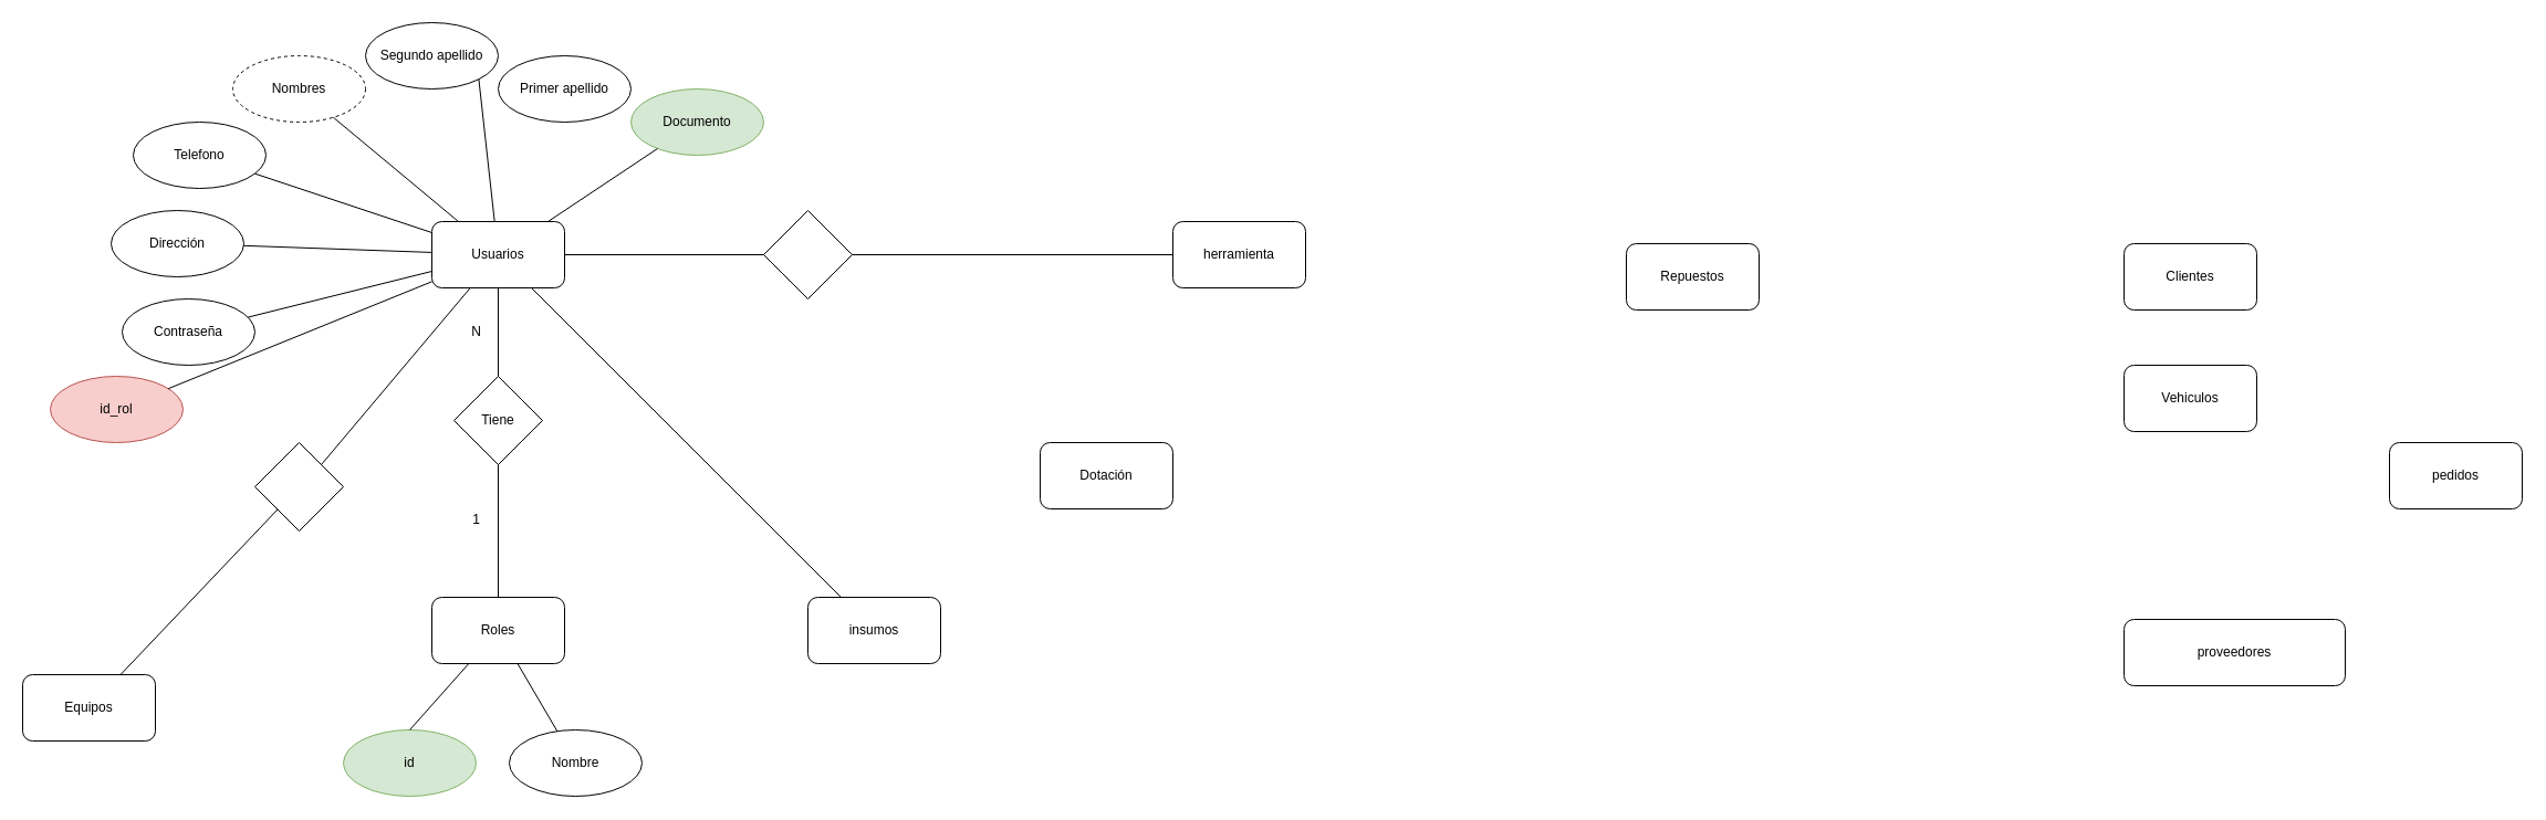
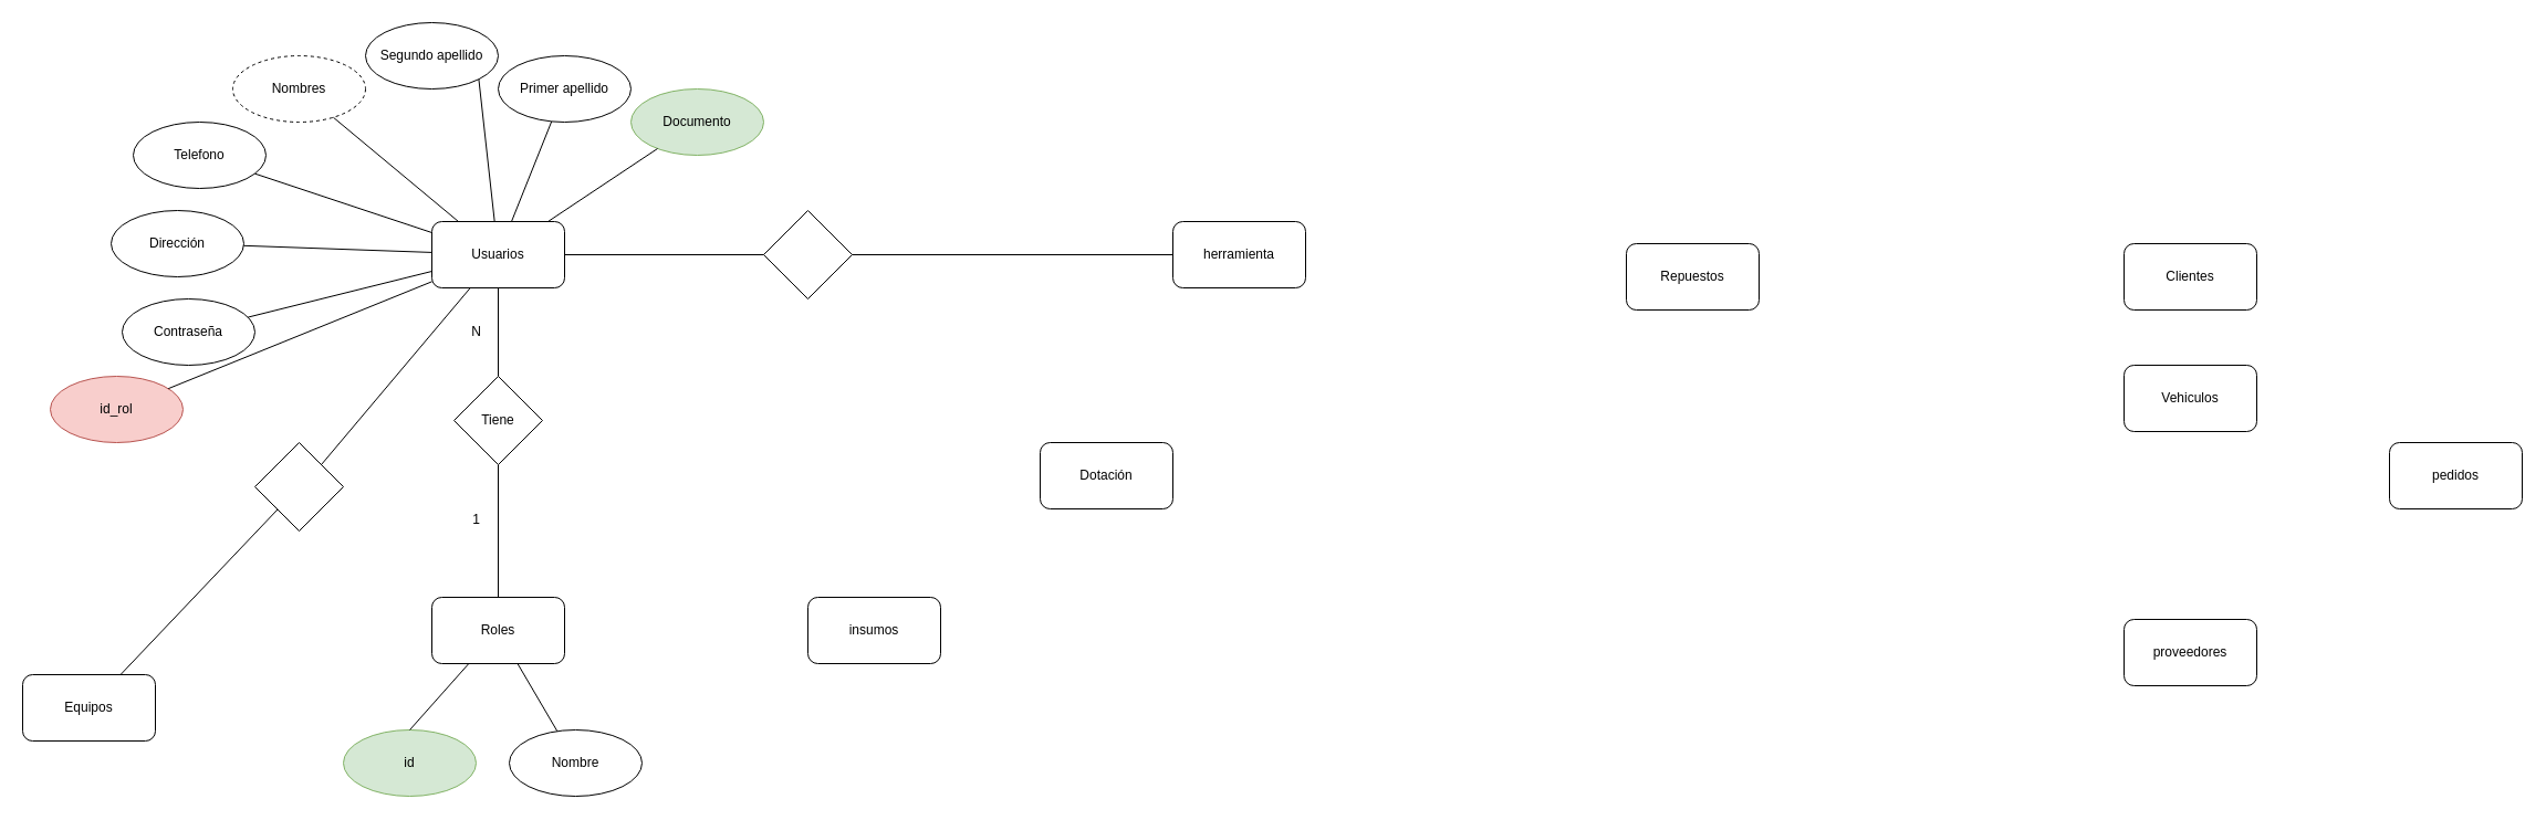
  <mxCell id="0" />
  <mxCell id="1" parent="0" />
  <mxCell id="2" value="Usuarios" style="rounded=1;whiteSpace=wrap;html=1;" vertex="1" parent="1"><mxGeometry x="390" y="200" width="120" height="60" as="geometry" /></mxCell>
  <mxCell id="3" value="Roles" style="rounded=1;whiteSpace=wrap;html=1;" vertex="1" parent="1"><mxGeometry x="390" y="540" width="120" height="60" as="geometry" /></mxCell>
  <mxCell id="4" value="Equipos" style="rounded=1;whiteSpace=wrap;html=1;" vertex="1" parent="1"><mxGeometry x="20" y="610" width="120" height="60" as="geometry" /></mxCell>
  <mxCell id="5" value="Dotación" style="rounded=1;whiteSpace=wrap;html=1;" vertex="1" parent="1"><mxGeometry x="940" y="400" width="120" height="60" as="geometry" /></mxCell>
  <mxCell id="6" value="insumos" style="rounded=1;whiteSpace=wrap;html=1;" vertex="1" parent="1"><mxGeometry x="730" y="540" width="120" height="60" as="geometry" /></mxCell>
  <mxCell id="7" value="herramienta" style="rounded=1;whiteSpace=wrap;html=1;" vertex="1" parent="1"><mxGeometry x="1060" y="200" width="120" height="60" as="geometry" /></mxCell>
  <mxCell id="8" value="Repuestos" style="rounded=1;whiteSpace=wrap;html=1;" vertex="1" parent="1"><mxGeometry x="1470" y="220" width="120" height="60" as="geometry" /></mxCell>
  <mxCell id="9" value="Clientes" style="rounded=1;whiteSpace=wrap;html=1;" vertex="1" parent="1"><mxGeometry x="1920" y="220" width="120" height="60" as="geometry" /></mxCell>
  <mxCell id="10" value="Vehiculos" style="rounded=1;whiteSpace=wrap;html=1;" vertex="1" parent="1"><mxGeometry x="1920" y="330" width="120" height="60" as="geometry" /></mxCell>
- <mxCell id="11" value="proveedores" style="rounded=1;whiteSpace=wrap;html=1;" vertex="1" parent="1"><mxGeometry x="1920" y="560" width="200" height="60" as="geometry" /></mxCell>
+ <mxCell id="11" value="proveedores" style="rounded=1;whiteSpace=wrap;html=1;" vertex="1" parent="1"><mxGeometry x="1920" y="560" width="120" height="60" as="geometry" /></mxCell>
  <mxCell id="12" value="pedidos" style="rounded=1;whiteSpace=wrap;html=1;" vertex="1" parent="1"><mxGeometry x="2160" y="400" width="120" height="60" as="geometry" /></mxCell>
  <mxCell id="13" value="Tiene" style="rhombus;whiteSpace=wrap;html=1;" vertex="1" parent="1"><mxGeometry x="410" y="340" width="80" height="80" as="geometry" /></mxCell>
  <mxCell id="14" value="" style="rhombus;whiteSpace=wrap;html=1;" vertex="1" parent="1"><mxGeometry x="690" y="190" width="80" height="80" as="geometry" /></mxCell>
  <mxCell id="15" value="Documento" style="ellipse;whiteSpace=wrap;html=1;fillColor=#d5e8d4;strokeColor=#82b366;" vertex="1" parent="1"><mxGeometry x="570" y="80" width="120" height="60" as="geometry" /></mxCell>
  <mxCell id="16" value="Primer apellido" style="ellipse;whiteSpace=wrap;html=1;" vertex="1" parent="1"><mxGeometry x="450" y="50" width="120" height="60" as="geometry" /></mxCell>
  <mxCell id="17" value="Segundo apellido" style="ellipse;whiteSpace=wrap;html=1;" vertex="1" parent="1"><mxGeometry x="330" y="20" width="120" height="60" as="geometry" /></mxCell>
  <mxCell id="18" value="Nombres" style="ellipse;whiteSpace=wrap;html=1;dashed=1;" vertex="1" parent="1"><mxGeometry x="210" y="50" width="120" height="60" as="geometry" /></mxCell>
  <mxCell id="19" value="Dirección" style="ellipse;whiteSpace=wrap;html=1;" vertex="1" parent="1"><mxGeometry x="100" y="190" width="120" height="60" as="geometry" /></mxCell>
  <mxCell id="20" value="Telefono" style="ellipse;whiteSpace=wrap;html=1;" vertex="1" parent="1"><mxGeometry x="120" y="110" width="120" height="60" as="geometry" /></mxCell>
  <mxCell id="21" value="Contraseña" style="ellipse;whiteSpace=wrap;html=1;" vertex="1" parent="1"><mxGeometry x="110" y="270" width="120" height="60" as="geometry" /></mxCell>
  <mxCell id="22" value="" style="endArrow=none;html=1;rounded=0;" edge="1" parent="1" source="2" target="15"><mxGeometry width="50" height="50" relative="1" as="geometry"><mxPoint x="460" y="190" as="sourcePoint" /><mxPoint x="510" y="140" as="targetPoint" /></mxGeometry></mxCell>
- <mxCell id="23" value="" style="endArrow=none;html=1;rounded=0;" edge="1" parent="1" source="2" target="6"><mxGeometry width="50" height="50" relative="1" as="geometry"><mxPoint x="470" y="110" as="sourcePoint" /><mxPoint x="520" y="60" as="targetPoint" /></mxGeometry></mxCell>
+ <mxCell id="23" value="" style="endArrow=none;html=1;rounded=0;" edge="1" parent="1" source="2" target="16"><mxGeometry width="50" height="50" relative="1" as="geometry"><mxPoint x="470" y="110" as="sourcePoint" /><mxPoint x="520" y="60" as="targetPoint" /></mxGeometry></mxCell>
  <mxCell id="24" value="" style="endArrow=none;html=1;rounded=0;" edge="1" parent="1" source="2" target="21"><mxGeometry width="50" height="50" relative="1" as="geometry"><mxPoint x="330" y="200" as="sourcePoint" /><mxPoint x="380" y="150" as="targetPoint" /></mxGeometry></mxCell>
  <mxCell id="25" value="" style="endArrow=none;html=1;rounded=0;exitX=1;exitY=1;exitDx=0;exitDy=0;" edge="1" parent="1" source="17" target="2"><mxGeometry width="50" height="50" relative="1" as="geometry"><mxPoint x="310" y="250" as="sourcePoint" /><mxPoint x="380.711" y="200" as="targetPoint" /></mxGeometry></mxCell>
  <mxCell id="26" value="" style="endArrow=none;html=1;rounded=0;" edge="1" parent="1" source="20" target="2"><mxGeometry width="50" height="50" relative="1" as="geometry"><mxPoint x="442.974" y="80.936" as="sourcePoint" /><mxPoint x="456.789" y="210" as="targetPoint" /></mxGeometry></mxCell>
  <mxCell id="27" value="" style="endArrow=none;html=1;rounded=0;" edge="1" parent="1" source="18" target="2"><mxGeometry width="50" height="50" relative="1" as="geometry"><mxPoint x="60" y="320" as="sourcePoint" /><mxPoint x="110" y="270" as="targetPoint" /></mxGeometry></mxCell>
  <mxCell id="28" value="" style="endArrow=none;html=1;rounded=0;" edge="1" parent="1" source="19" target="2"><mxGeometry width="50" height="50" relative="1" as="geometry"><mxPoint x="390" y="350" as="sourcePoint" /><mxPoint x="440" y="300" as="targetPoint" /></mxGeometry></mxCell>
  <mxCell id="29" value="id_rol" style="ellipse;whiteSpace=wrap;html=1;fillColor=#f8cecc;strokeColor=#b85450;" vertex="1" parent="1"><mxGeometry x="45" y="340" width="120" height="60" as="geometry" /></mxCell>
  <mxCell id="30" value="" style="endArrow=none;html=1;rounded=0;" edge="1" parent="1" source="29" target="2"><mxGeometry width="50" height="50" relative="1" as="geometry"><mxPoint x="330" y="360" as="sourcePoint" /><mxPoint x="380" y="310" as="targetPoint" /></mxGeometry></mxCell>
  <mxCell id="31" value="" style="endArrow=none;html=1;rounded=0;" edge="1" parent="1" source="13" target="2"><mxGeometry width="50" height="50" relative="1" as="geometry"><mxPoint x="450" y="360" as="sourcePoint" /><mxPoint x="520" y="390" as="targetPoint" /></mxGeometry></mxCell>
  <mxCell id="32" value="" style="endArrow=none;html=1;rounded=0;exitX=0.5;exitY=0;exitDx=0;exitDy=0;" edge="1" parent="1" source="3" target="13"><mxGeometry width="50" height="50" relative="1" as="geometry"><mxPoint x="440" y="520" as="sourcePoint" /><mxPoint x="490" y="470" as="targetPoint" /></mxGeometry></mxCell>
  <mxCell id="33" value="id" style="ellipse;whiteSpace=wrap;html=1;fillColor=#d5e8d4;strokeColor=#82b366;" vertex="1" parent="1"><mxGeometry x="310" y="660" width="120" height="60" as="geometry" /></mxCell>
  <mxCell id="34" value="Nombre" style="ellipse;whiteSpace=wrap;html=1;" vertex="1" parent="1"><mxGeometry x="460" y="660" width="120" height="60" as="geometry" /></mxCell>
  <mxCell id="35" value="" style="endArrow=none;html=1;rounded=0;exitX=0.5;exitY=0;exitDx=0;exitDy=0;" edge="1" parent="1" source="33" target="3"><mxGeometry width="50" height="50" relative="1" as="geometry"><mxPoint x="600" y="440" as="sourcePoint" /><mxPoint x="650" y="390" as="targetPoint" /></mxGeometry></mxCell>
  <mxCell id="36" value="" style="endArrow=none;html=1;rounded=0;" edge="1" parent="1" source="34" target="3"><mxGeometry width="50" height="50" relative="1" as="geometry"><mxPoint x="540" y="650" as="sourcePoint" /><mxPoint x="590" y="600" as="targetPoint" /></mxGeometry></mxCell>
  <mxCell id="37" value="1" style="text;html=1;align=center;verticalAlign=middle;resizable=0;points=[];autosize=1;strokeColor=none;fillColor=none;" vertex="1" parent="1"><mxGeometry x="420" y="460" width="20" height="20" as="geometry" /></mxCell>
  <mxCell id="38" value="N" style="text;html=1;align=center;verticalAlign=middle;resizable=0;points=[];autosize=1;strokeColor=none;fillColor=none;" vertex="1" parent="1"><mxGeometry x="420" y="290" width="20" height="20" as="geometry" /></mxCell>
  <mxCell id="39" value="" style="endArrow=none;html=1;rounded=0;" edge="1" parent="1" source="2" target="14"><mxGeometry width="50" height="50" relative="1" as="geometry"><mxPoint x="600" y="420" as="sourcePoint" /><mxPoint x="650" y="370" as="targetPoint" /></mxGeometry></mxCell>
  <mxCell id="40" value="" style="endArrow=none;html=1;rounded=0;" edge="1" parent="1" source="14" target="7"><mxGeometry width="50" height="50" relative="1" as="geometry"><mxPoint x="850" y="270" as="sourcePoint" /><mxPoint x="900" y="220" as="targetPoint" /></mxGeometry></mxCell>
  <mxCell id="41" value="" style="rhombus;whiteSpace=wrap;html=1;" vertex="1" parent="1"><mxGeometry x="230" y="400" width="80" height="80" as="geometry" /></mxCell>
  <mxCell id="42" value="" style="endArrow=none;html=1;rounded=0;exitX=1;exitY=0;exitDx=0;exitDy=0;" edge="1" parent="1" source="41" target="2"><mxGeometry width="50" height="50" relative="1" as="geometry"><mxPoint x="350" y="380" as="sourcePoint" /><mxPoint x="400" y="330" as="targetPoint" /></mxGeometry></mxCell>
  <mxCell id="43" value="" style="endArrow=none;html=1;rounded=0;" edge="1" parent="1" source="4" target="41"><mxGeometry width="50" height="50" relative="1" as="geometry"><mxPoint x="200" y="580" as="sourcePoint" /><mxPoint x="250" y="530" as="targetPoint" /></mxGeometry></mxCell>
